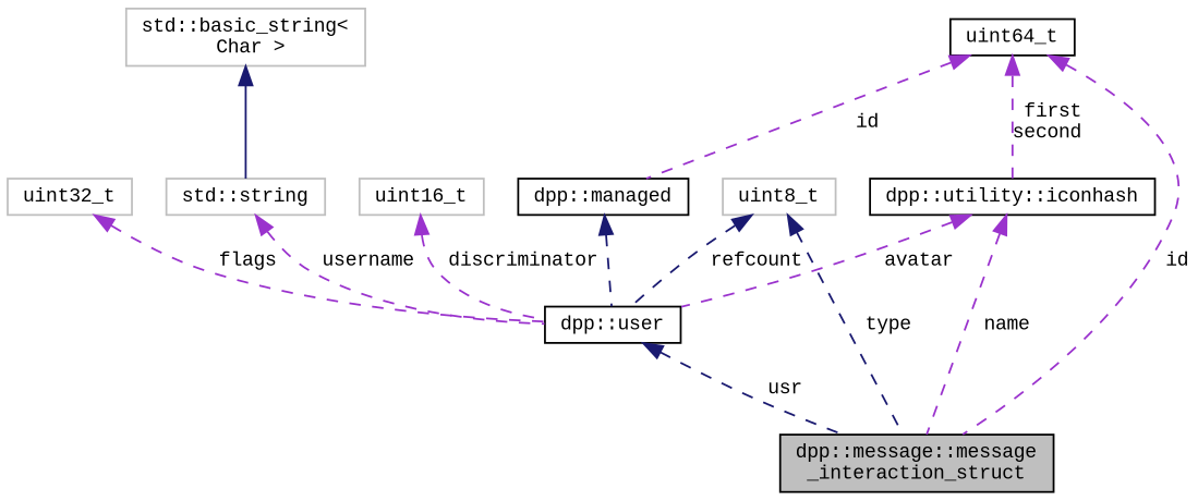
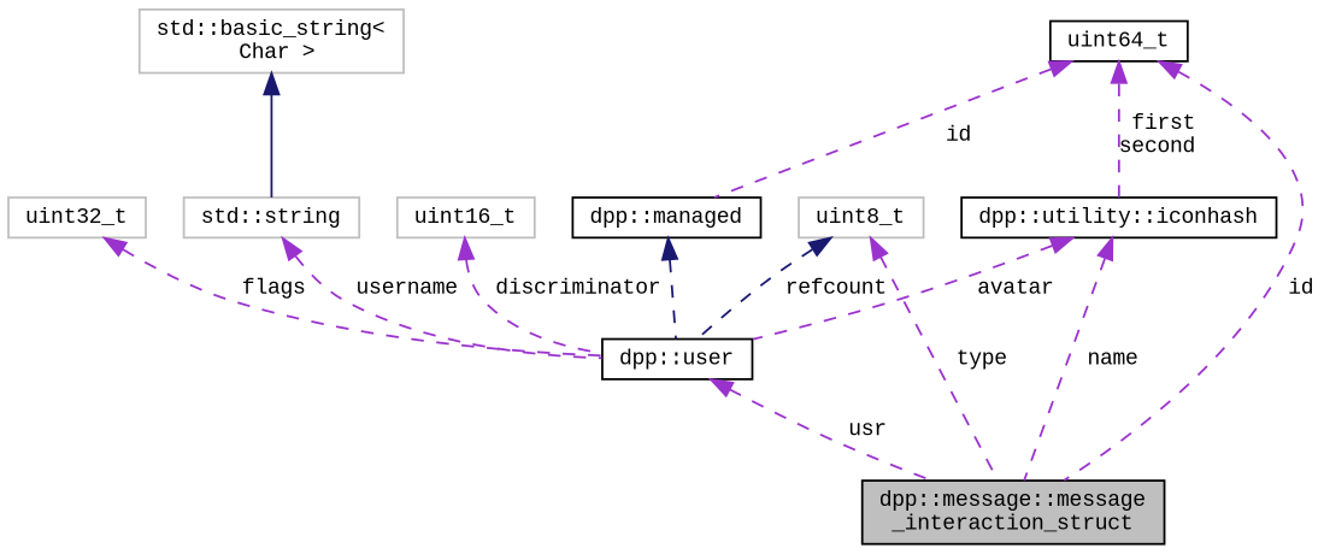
  digraph {
    fontname="Liberation Mono"
    node [color=black fontname="Liberation Mono" fontsize=10 shape=record]
    edge [color=darkorchid3 dir=back fontname="Liberation Mono" fontsize=10 labelfontname=Helvetica labelfontsize=10 style=dashed]
    n1 [fillcolor=grey75 fontcolor=black height=0.2 label="dpp::message::message\l_interaction_struct" style=filled width=0.4]
    n2 [height=0.2 label=uint64_t width=0.4]
    n3 [height=0.2 label="dpp::managed" width=0.4]
    n4 [height=0.2 label="dpp::utility::iconhash" width=0.4]
    n5 [height=0.2 label="dpp::user" width=0.4]
    n6 [color=grey75 height=0.2 label=uint8_t width=0.4]
    n7 [color=grey75 height=0.2 label="std::string" width=0.4]
    n8 [color=grey75 height=0.2 label="std::basic_string\<\l Char \>" width=0.4]
    n9 [color=grey75 height=0.2 label=uint16_t width=0.4]
    n10 [color=grey75 height=0.2 label=uint32_t width=0.4]
    n2 -> n1 [label=" id"]
    n2 -> n3 [label=" id"]
    n2 -> n4 [label=" first\nsecond"]
    n3 -> n5 [color=midnightblue]
    n4 -> n1 [label=" name"]
    n4 -> n5 [label=" avatar"]
-   n5 -> n1 [color=midnightblue label=" usr"]
-   n6 -> n1 [color=midnightblue label=" type"]
+   n5 -> n1 [label=" usr"]
+   n6 -> n1 [label=" type"]
    n6 -> n5 [color=midnightblue label=" refcount"]
    n7 -> n5 [label=" username"]
    n8 -> n7 [color=midnightblue style=solid]
    n9 -> n5 [label=" discriminator"]
    n10 -> n5 [label=" flags"]
  }
